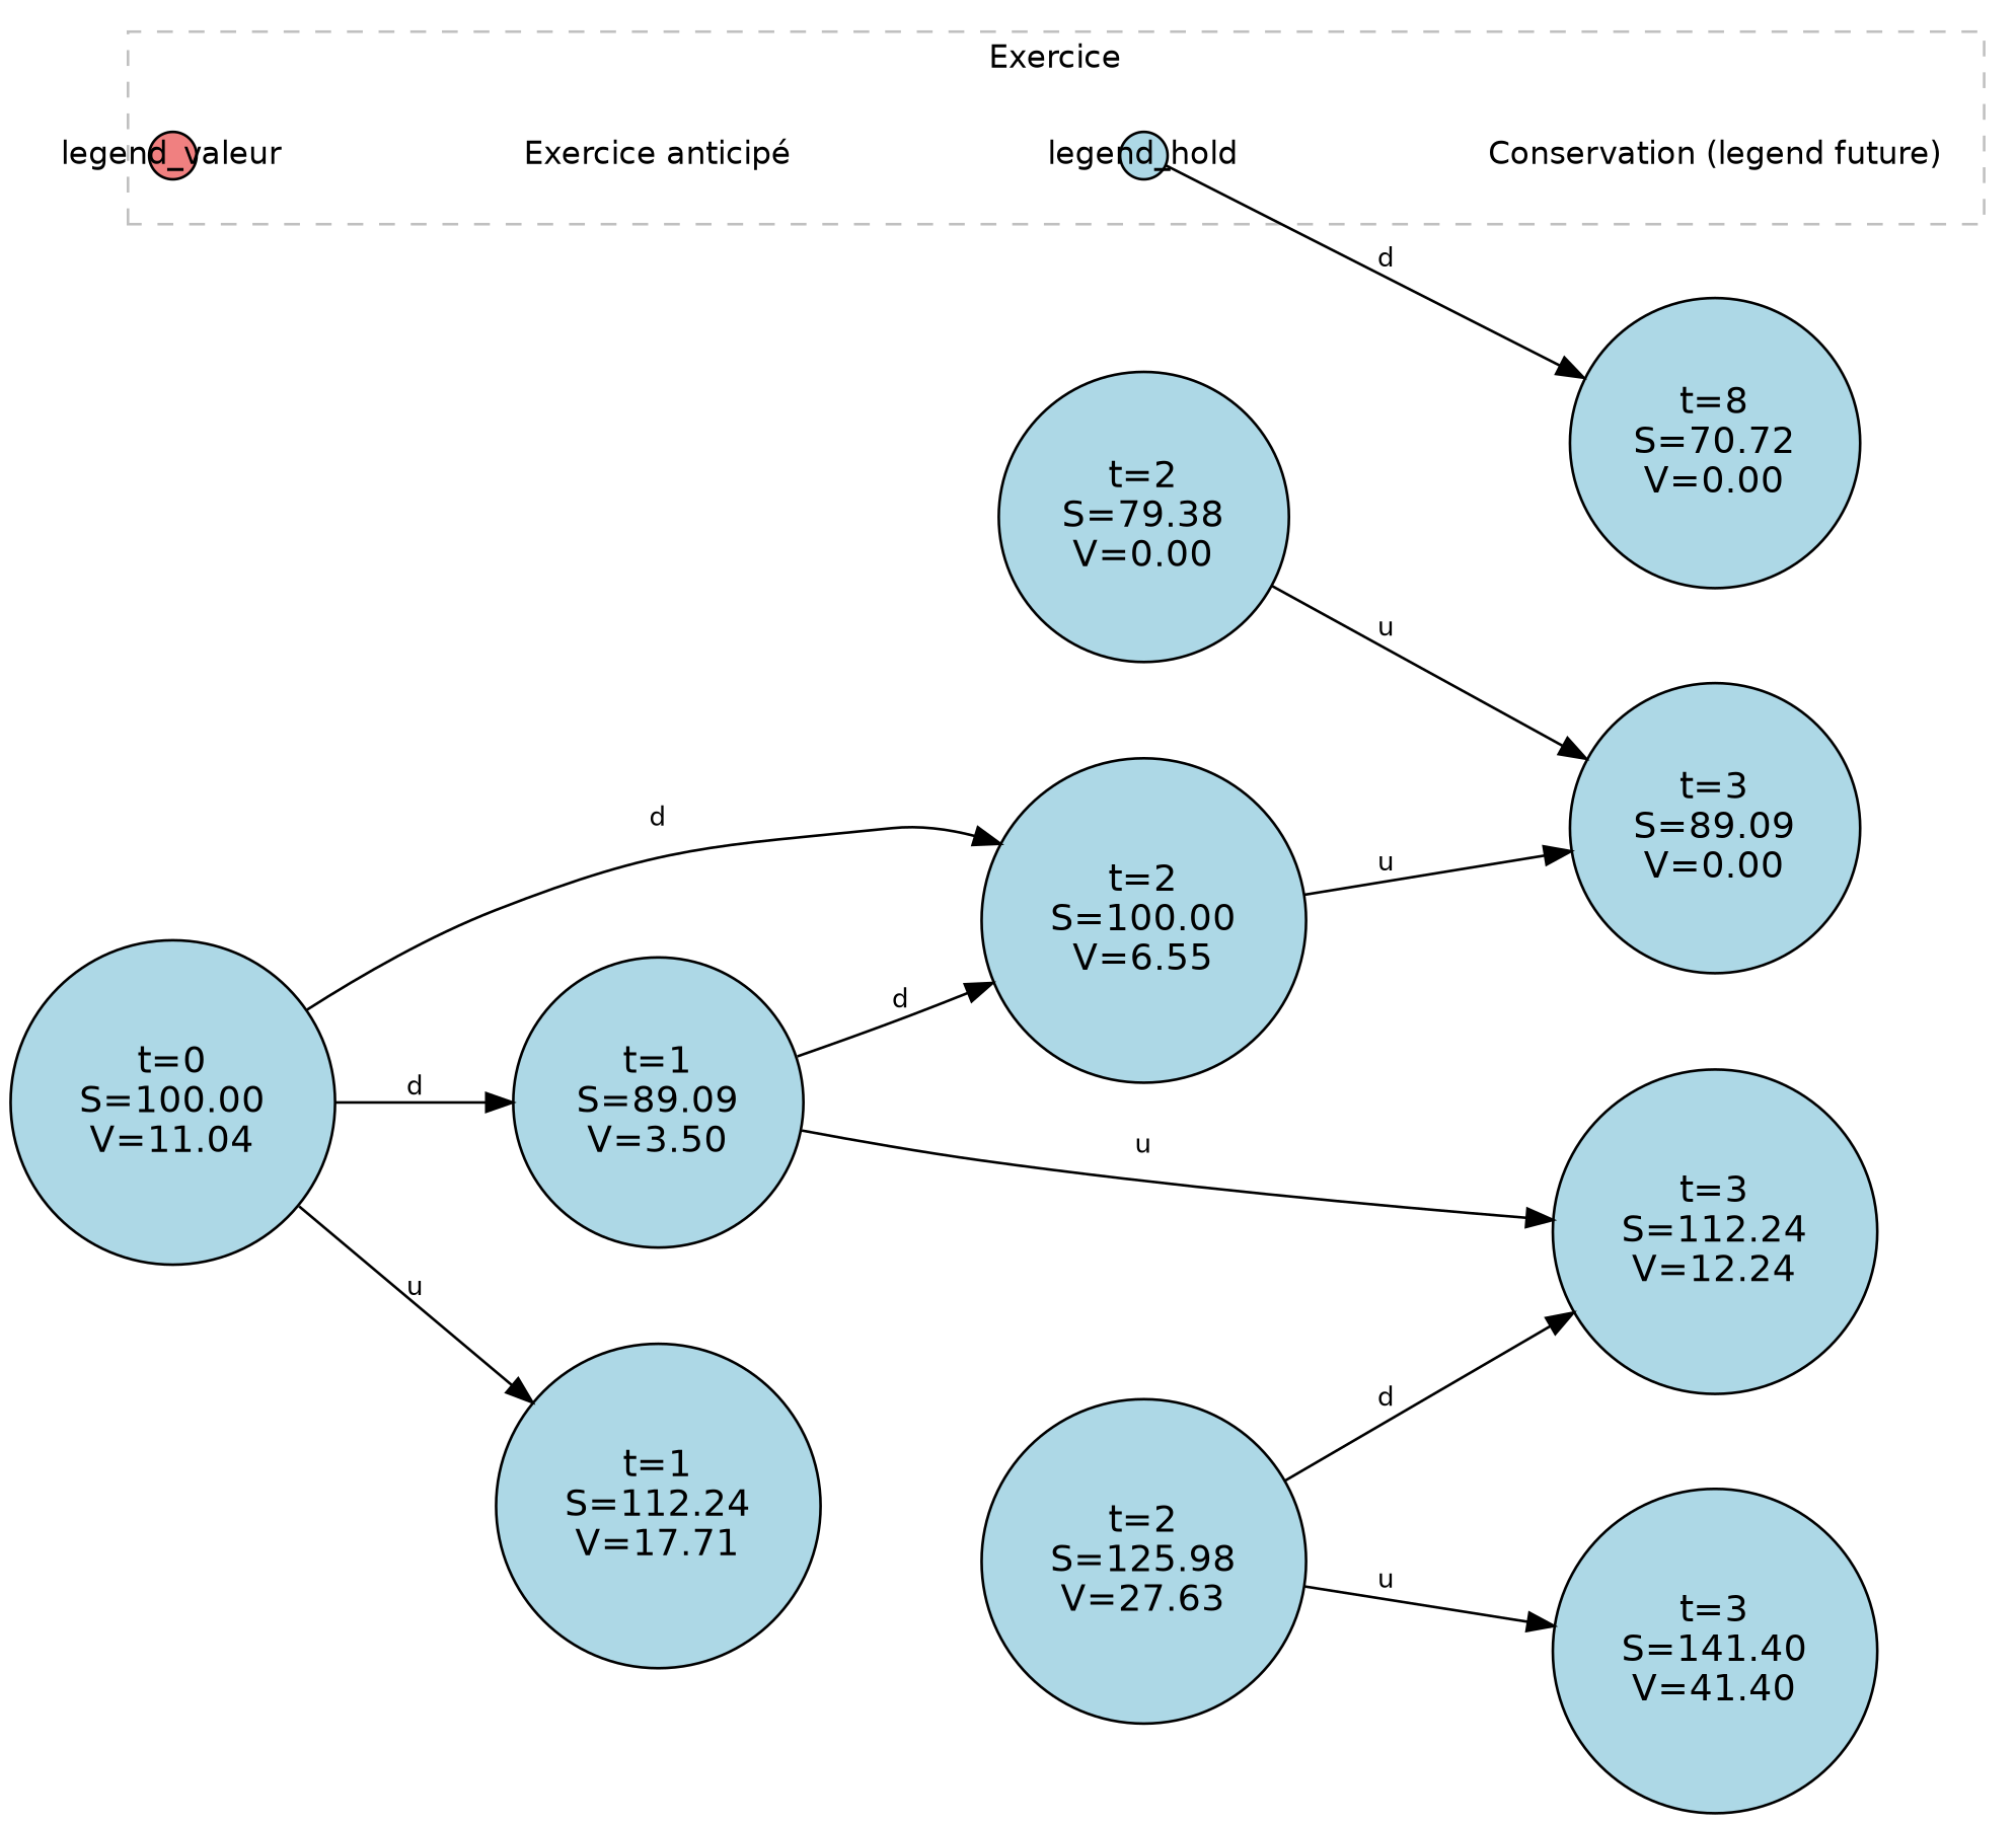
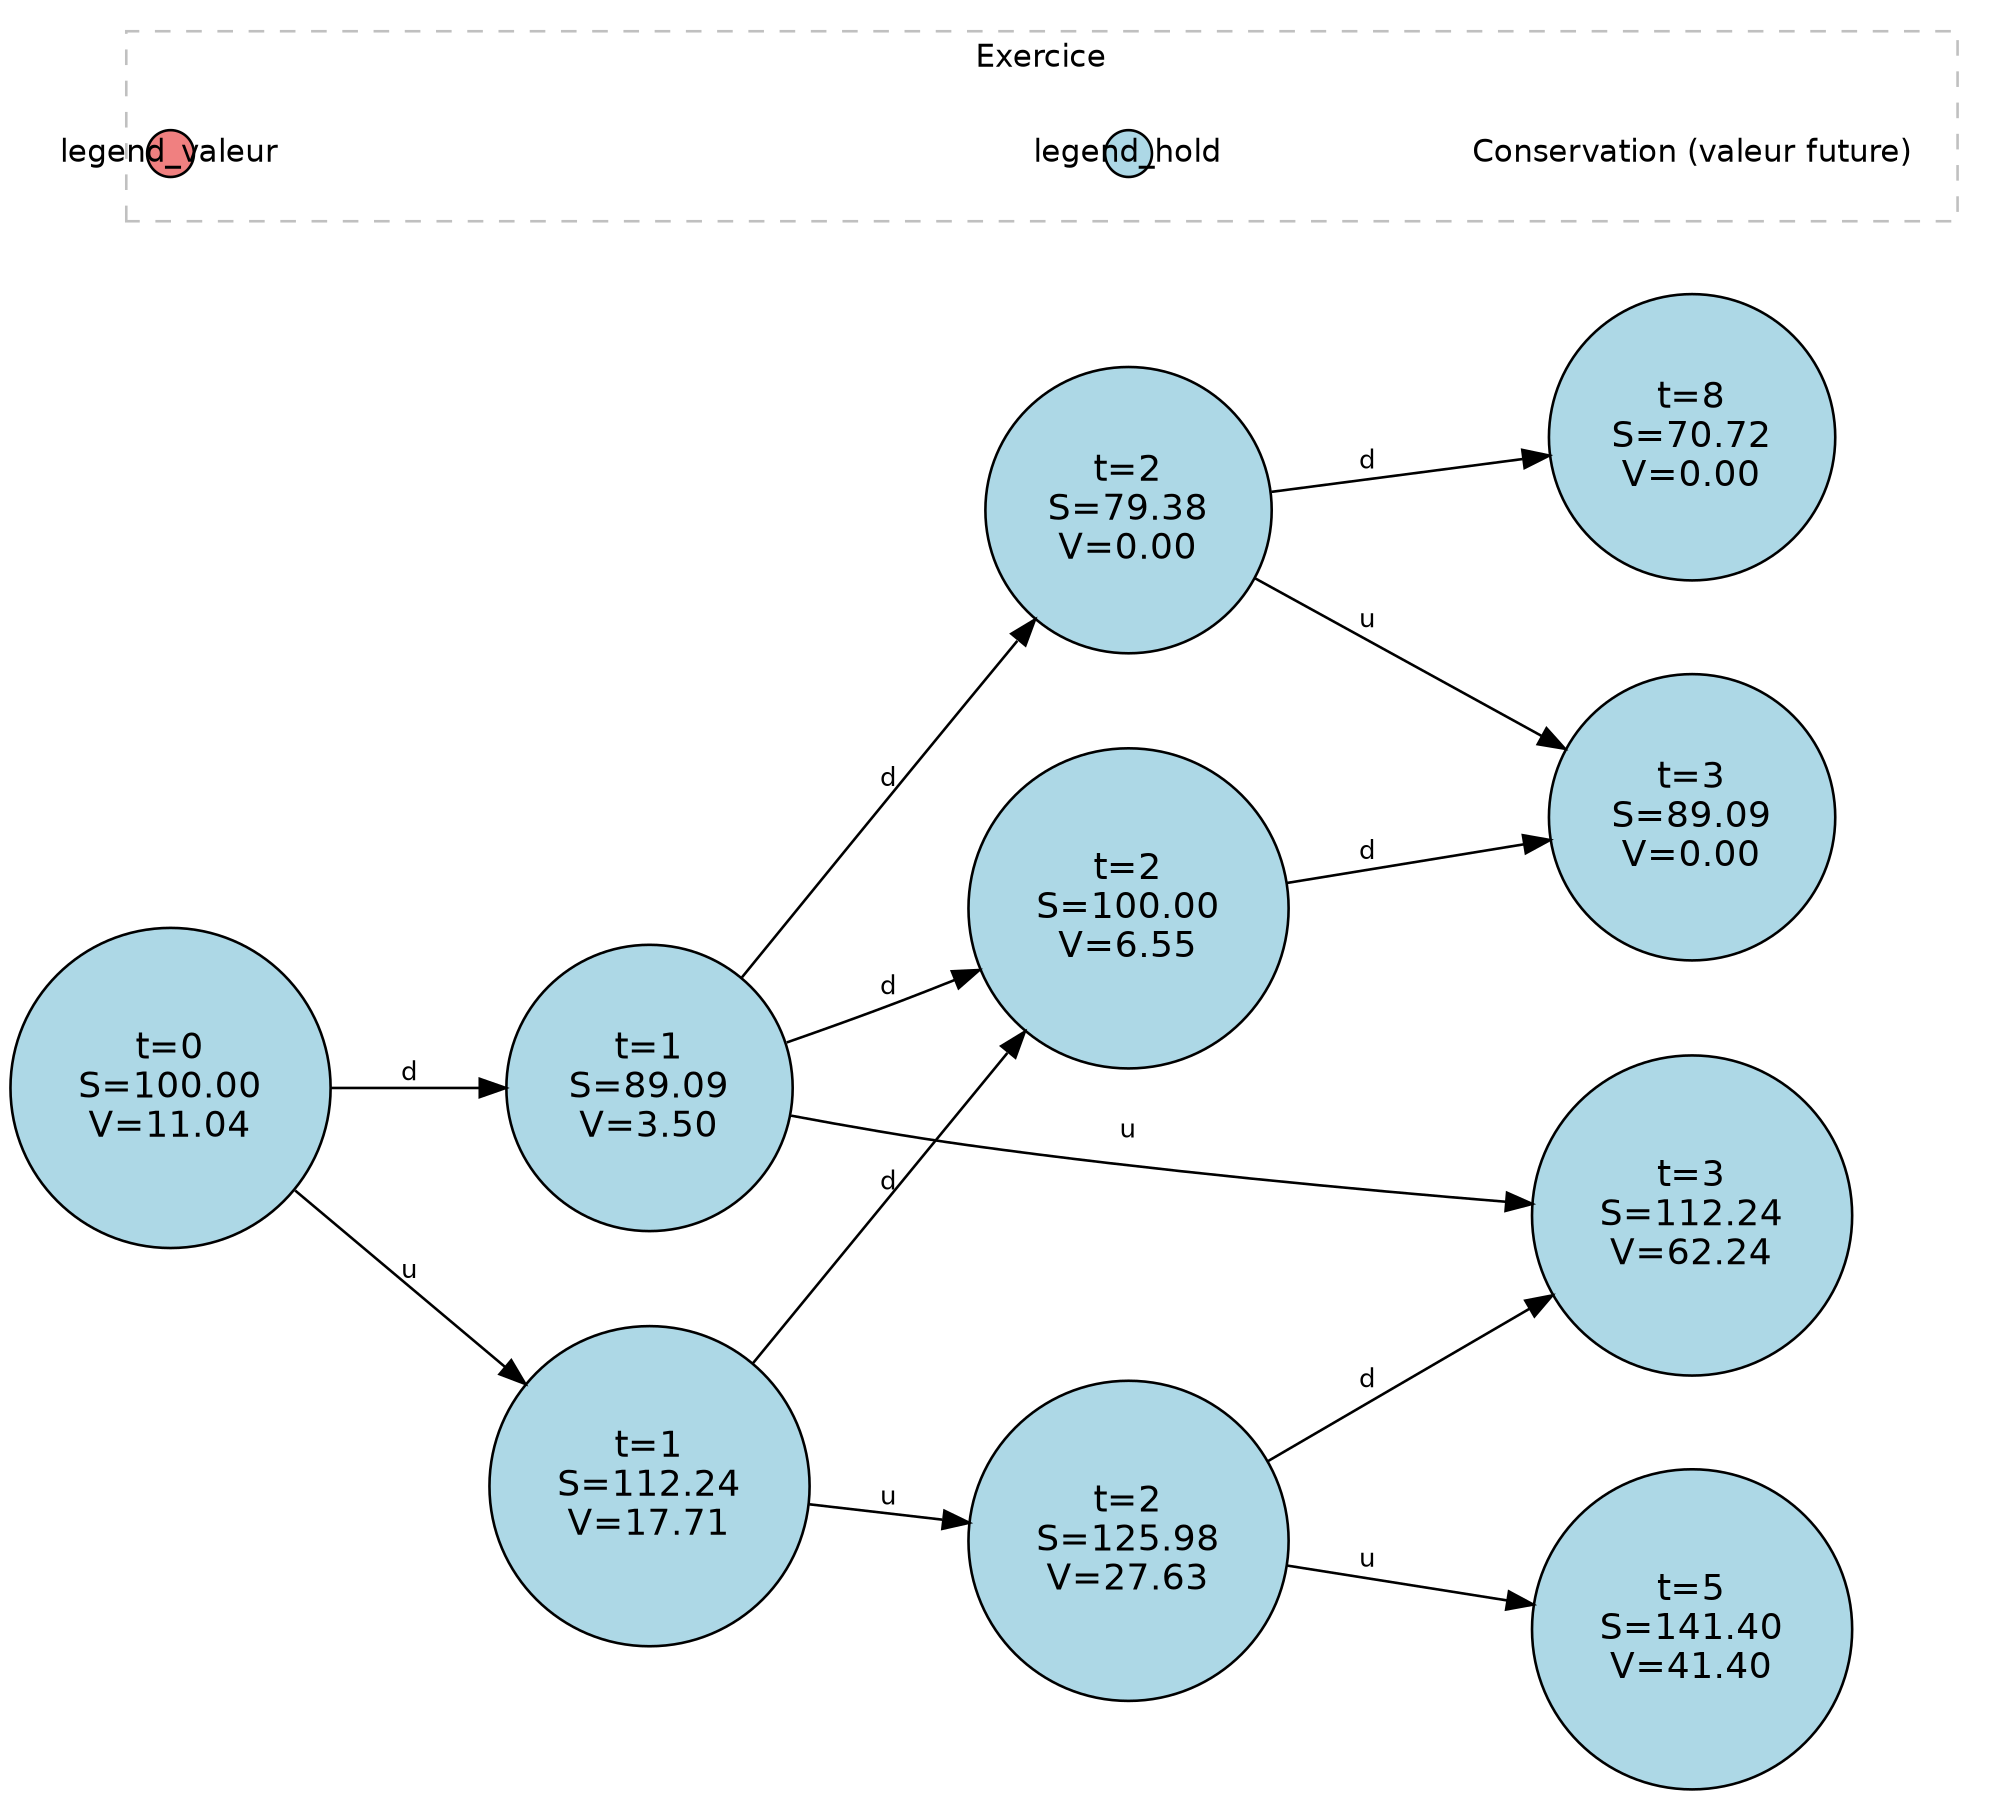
  digraph {
    fontname="DejaVu Sans"
    nodesep=0.5
    rankdir=LR
    ranksep=0.75
    node [fillcolor=lightblue fontname="DejaVu Sans" shape=circle style=filled fontcolor=black]
    edge [fontname="DejaVu Sans" fontsize=10]
    n1 [fillcolor=lightcoral fixedsize=true fontsize=12 height=0.25 label=legend_valeur width=0.25 fontcolor=""]
-   n2 [fontsize=12 label="Exercice anticipé" shape=plaintext fillcolor="" style="" fontcolor=""]
    legend_hold [fixedsize=true fontsize=12 height=0.25 width=0.25 fontcolor=""]
-   n4 [fontsize=12 label="Conservation (legend future)" shape=plaintext fillcolor="" style="" fontcolor=""]
+   n4 [fontsize=12 label="Conservation (valeur future)" shape=plaintext fillcolor="" style="" fontcolor=""]
    n5 [height=0.7 label="t=0\nS=100.00\nV=11.04" width=0.7]
    n6 [height=0.7 label="t=1\nS=89.09\nV=3.50" width=0.7]
    n7 [height=0.7 label="t=1\nS=112.24\nV=17.71" width=0.7]
    n8 [height=0.7 label="t=2\nS=79.38\nV=0.00" width=0.7]
    n9 [height=0.7 label="t=2\nS=100.00\nV=6.55" width=0.7]
-   n10 [height=0.7 label="t=3\nS=112.24\nV=12.24" width=0.7]
+   n10 [height=0.7 label="t=3\nS=112.24\nV=62.24" width=0.7]
    n11 [height=0.7 label="t=2\nS=125.98\nV=27.63" width=0.7]
    n12 [height=0.7 label="t=8\nS=70.72\nV=0.00" width=0.7]
    n13 [height=0.7 label="t=3\nS=89.09\nV=0.00" width=0.7]
-   n14 [height=0.7 label="t=3\nS=141.40\nV=41.40" width=0.7]
+   n14 [height=0.7 label="t=5\nS=141.40\nV=41.40" width=0.7]
    subgraph cluster_1 {
      color=gray
      fontsize=12
      label=Exercice
      style=dashed
      n1
-     n2
      legend_hold
      n4
    }
-   n1 -> n2 [style=invis fontsize=""]
-   n2 -> legend_hold [style=invis fontsize=""]
    legend_hold -> n4 [style=invis fontsize=""]
    n5 -> n6 [label=d]
    n5 -> n7 [label=u]
+   n6 -> n8 [label=d]
    n6 -> n9 [label=d]
    n6 -> n10 [label=u]
-   n5 -> n9 [label=d]
-   legend_hold -> n12 [label=d]
+   n7 -> n9 [label=d]
+   n7 -> n11 [label=u]
+   n8 -> n12 [label=d]
    n8 -> n13 [label=u]
-   n9 -> n13 [label=u]
+   n9 -> n13 [label=d]
    n11 -> n10 [label=d]
    n11 -> n14 [label=u]
  }
